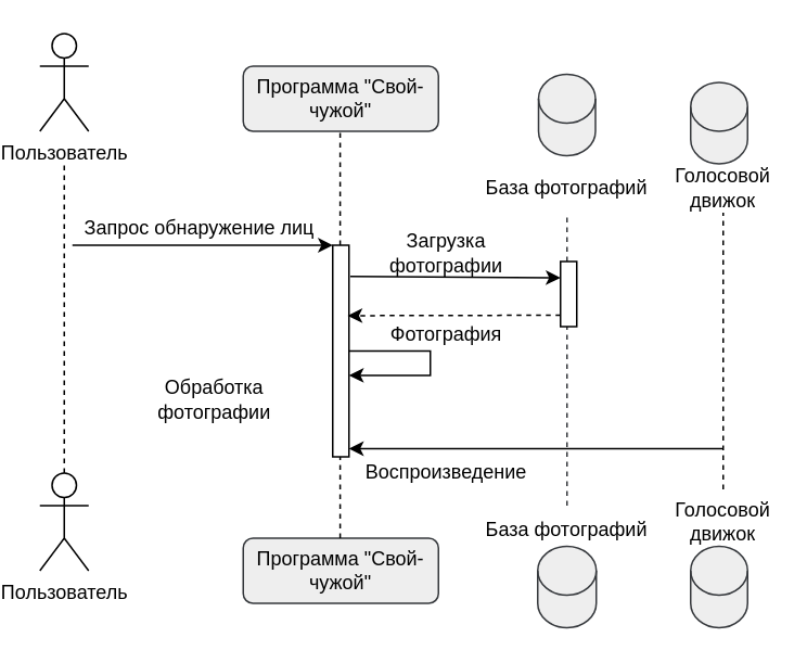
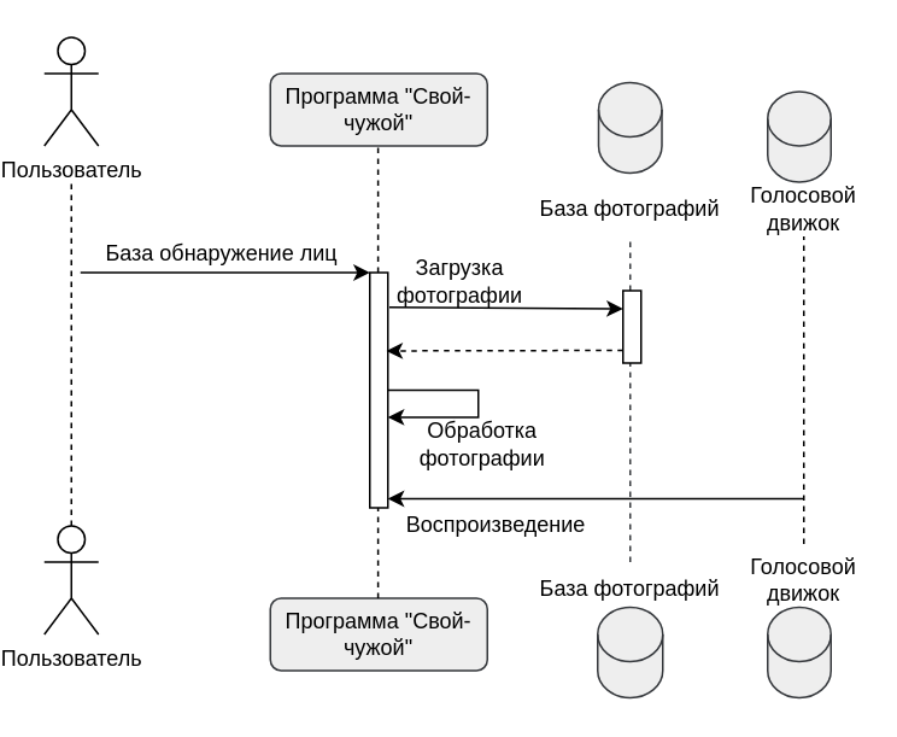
  <mxCell id="0" />
  <mxCell id="1" parent="0" />
  <mxCell id="2" value="" style="endArrow=none;dashed=1;html=1;rounded=0;entryX=0.5;entryY=1;entryDx=0;entryDy=0;exitX=0.5;exitY=0;exitDx=0;exitDy=0;fillColor=#eeeeee;strokeColor=#36393d;" parent="1" source="16" target="17" edge="1"><mxGeometry width="50" height="50" relative="1" as="geometry"><mxPoint x="345" y="305" as="sourcePoint" /><mxPoint x="345" y="135" as="targetPoint" /></mxGeometry></mxCell>
  <mxCell id="3" value="" style="rounded=1;whiteSpace=wrap;html=1;fillColor=#eeeeee;strokeColor=#36393d;" parent="1" vertex="1"><mxGeometry x="145" y="330" width="120" height="40" as="geometry" /></mxCell>
  <mxCell id="4" value="" style="rounded=1;whiteSpace=wrap;html=1;fillColor=#eeeeee;strokeColor=#36393d;" parent="1" vertex="1"><mxGeometry x="145" y="40" width="120" height="40" as="geometry" /></mxCell>
  <mxCell id="5" value="Пользователь" style="shape=umlActor;verticalLabelPosition=bottom;verticalAlign=top;html=1;outlineConnect=0;" parent="1" vertex="1"><mxGeometry x="20" y="20" width="30" height="60" as="geometry" /></mxCell>
  <mxCell id="6" value="Пользователь" style="shape=umlActor;verticalLabelPosition=bottom;verticalAlign=top;html=1;outlineConnect=0;" parent="1" vertex="1"><mxGeometry x="20" y="290" width="30" height="60" as="geometry" /></mxCell>
  <mxCell id="7" value="" style="endArrow=none;dashed=1;html=1;rounded=0;exitX=0.5;exitY=0;exitDx=0;exitDy=0;exitPerimeter=0;" parent="1" source="6" edge="1"><mxGeometry width="50" height="50" relative="1" as="geometry"><mxPoint x="150" y="270" as="sourcePoint" /><mxPoint x="35" y="100" as="targetPoint" /></mxGeometry></mxCell>
  <mxCell id="8" value="" style="endArrow=classic;html=1;rounded=0;entryX=0;entryY=0;entryDx=0;entryDy=0;" parent="1" target="12" edge="1"><mxGeometry width="50" height="50" relative="1" as="geometry"><mxPoint x="40" y="150" as="sourcePoint" /><mxPoint x="200" y="220" as="targetPoint" /></mxGeometry></mxCell>
- <mxCell id="9" value="Запрос обнаружение лиц&amp;nbsp;" style="text;html=1;strokeColor=none;fillColor=none;align=center;verticalAlign=middle;whiteSpace=wrap;rounded=0;" parent="1" vertex="1"><mxGeometry x="40" y="130" width="160" height="20" as="geometry" /></mxCell>
+ <mxCell id="9" value="База обнаружение лиц&amp;nbsp;" style="text;html=1;strokeColor=none;fillColor=none;align=center;verticalAlign=middle;whiteSpace=wrap;rounded=0;" parent="1" vertex="1"><mxGeometry x="40" y="130" width="160" height="20" as="geometry" /></mxCell>
  <mxCell id="10" value="" style="endArrow=none;dashed=1;html=1;rounded=0;" parent="1" edge="1"><mxGeometry width="50" height="50" relative="1" as="geometry"><mxPoint x="204.58" y="330" as="sourcePoint" /><mxPoint x="204.58" y="80" as="targetPoint" /></mxGeometry></mxCell>
  <mxCell id="11" style="edgeStyle=orthogonalEdgeStyle;rounded=0;orthogonalLoop=1;jettySize=auto;html=1;entryX=1;entryY=0.615;entryDx=0;entryDy=0;entryPerimeter=0;" parent="1" source="12" target="12" edge="1"><mxGeometry relative="1" as="geometry"><mxPoint x="220" y="230" as="targetPoint" /><Array as="points"><mxPoint x="260" y="215" /><mxPoint x="260" y="230" /></Array></mxGeometry></mxCell>
  <mxCell id="12" value="" style="rounded=0;whiteSpace=wrap;html=1;" parent="1" vertex="1"><mxGeometry x="200" y="150" width="10" height="130" as="geometry" /></mxCell>
  <mxCell id="13" value="Программа &quot;Свой-чужой&quot;" style="text;html=1;strokeColor=none;fillColor=none;align=center;verticalAlign=middle;whiteSpace=wrap;rounded=0;" parent="1" vertex="1"><mxGeometry x="140" y="335" width="130" height="30" as="geometry" /></mxCell>
  <mxCell id="14" value="Программа &quot;Свой-чужой&quot;" style="text;html=1;strokeColor=none;fillColor=none;align=center;verticalAlign=middle;whiteSpace=wrap;rounded=0;" parent="1" vertex="1"><mxGeometry x="140" y="45" width="130" height="30" as="geometry" /></mxCell>
  <mxCell id="15" value="" style="endArrow=classic;html=1;rounded=0;exitX=1.083;exitY=0.147;exitDx=0;exitDy=0;exitPerimeter=0;" parent="1" source="12" edge="1"><mxGeometry width="50" height="50" relative="1" as="geometry"><mxPoint x="320" y="260" as="sourcePoint" /><mxPoint x="340" y="170" as="targetPoint" /></mxGeometry></mxCell>
  <mxCell id="16" value="База фотографий" style="text;html=1;strokeColor=none;fillColor=none;align=center;verticalAlign=middle;whiteSpace=wrap;rounded=0;" parent="1" vertex="1"><mxGeometry x="284" y="310" width="120" height="30" as="geometry" /></mxCell>
  <mxCell id="17" value="База фотографий" style="text;html=1;strokeColor=none;fillColor=none;align=center;verticalAlign=middle;whiteSpace=wrap;rounded=0;" parent="1" vertex="1"><mxGeometry x="284" y="100" width="120" height="30" as="geometry" /></mxCell>
- <mxCell id="18" value="Загрузка фотографии" style="text;html=1;strokeColor=none;fillColor=none;align=center;verticalAlign=middle;whiteSpace=wrap;rounded=0;" parent="1" vertex="1"><mxGeometry x="240" y="140" width="60" height="30" as="geometry" /></mxCell>
+ <mxCell id="18" value="Загрузка фотографии" style="text;html=1;strokeColor=none;fillColor=none;align=center;verticalAlign=middle;whiteSpace=wrap;rounded=0;" parent="1" vertex="1"><mxGeometry x="220" y="140" width="60" height="30" as="geometry" /></mxCell>
  <mxCell id="19" value="" style="endArrow=classic;html=1;rounded=0;entryX=0.917;entryY=0.333;entryDx=0;entryDy=0;entryPerimeter=0;dashed=1;" parent="1" target="12" edge="1"><mxGeometry width="50" height="50" relative="1" as="geometry"><mxPoint x="340" y="193" as="sourcePoint" /><mxPoint x="210" y="190" as="targetPoint" /></mxGeometry></mxCell>
- <mxCell id="20" value="Фотография" style="text;html=1;strokeColor=none;fillColor=none;align=center;verticalAlign=middle;whiteSpace=wrap;rounded=0;" parent="1" vertex="1"><mxGeometry x="232" y="190" width="76" height="30" as="geometry" /></mxCell>
  <mxCell id="21" value="" style="rounded=0;whiteSpace=wrap;html=1;rotation=90;" parent="1" vertex="1"><mxGeometry x="325" y="175" width="40" height="10" as="geometry" /></mxCell>
- <mxCell id="22" value="Обработка фотографии" style="text;html=1;strokeColor=none;fillColor=none;align=center;verticalAlign=middle;whiteSpace=wrap;rounded=0;" parent="1" vertex="1"><mxGeometry x="75" y="230" width="105" height="30" as="geometry" /></mxCell>
+ <mxCell id="22" value="Обработка фотографии" style="text;html=1;strokeColor=none;fillColor=none;align=center;verticalAlign=middle;whiteSpace=wrap;rounded=0;" parent="1" vertex="1"><mxGeometry x="210" y="230" width="105" height="30" as="geometry" /></mxCell>
  <mxCell id="23" value="" style="shape=cylinder3;whiteSpace=wrap;html=1;boundedLbl=1;backgroundOutline=1;size=15;fillColor=#eeeeee;strokeColor=#36393d;" parent="1" vertex="1"><mxGeometry x="326.5" y="45" width="35" height="50" as="geometry" /></mxCell>
  <mxCell id="24" value="" style="shape=cylinder3;whiteSpace=wrap;html=1;boundedLbl=1;backgroundOutline=1;size=15;fillColor=#eeeeee;strokeColor=#36393d;" parent="1" vertex="1"><mxGeometry x="326" y="335" width="36" height="50" as="geometry" /></mxCell>
  <mxCell id="25" value="" style="endArrow=classic;html=1;rounded=0;" parent="1" edge="1"><mxGeometry width="50" height="50" relative="1" as="geometry"><mxPoint x="440" y="275" as="sourcePoint" /><mxPoint x="210" y="275" as="targetPoint" /></mxGeometry></mxCell>
  <mxCell id="26" value="" style="endArrow=none;dashed=1;html=1;rounded=0;" parent="1" edge="1"><mxGeometry width="50" height="50" relative="1" as="geometry"><mxPoint x="440" y="300" as="sourcePoint" /><mxPoint x="440" y="130" as="targetPoint" /></mxGeometry></mxCell>
  <mxCell id="27" value="" style="shape=cylinder3;whiteSpace=wrap;html=1;boundedLbl=1;backgroundOutline=1;size=15;fillColor=#eeeeee;strokeColor=#36393d;" parent="1" vertex="1"><mxGeometry x="420" y="50" width="35" height="50" as="geometry" /></mxCell>
  <mxCell id="28" value="" style="shape=cylinder3;whiteSpace=wrap;html=1;boundedLbl=1;backgroundOutline=1;size=15;fillColor=#eeeeee;strokeColor=#36393d;" parent="1" vertex="1"><mxGeometry x="420" y="335" width="35" height="50" as="geometry" /></mxCell>
  <mxCell id="29" value="Голосовой движок" style="text;html=1;strokeColor=none;fillColor=none;align=center;verticalAlign=middle;whiteSpace=wrap;rounded=0;" parent="1" vertex="1"><mxGeometry x="410" y="305" width="60" height="30" as="geometry" /></mxCell>
  <mxCell id="30" value="Голосовой движок" style="text;html=1;strokeColor=none;fillColor=none;align=center;verticalAlign=middle;whiteSpace=wrap;rounded=0;" parent="1" vertex="1"><mxGeometry x="410" y="100" width="60" height="30" as="geometry" /></mxCell>
  <mxCell id="31" value="Воспроизведение" style="text;html=1;strokeColor=none;fillColor=none;align=center;verticalAlign=middle;whiteSpace=wrap;rounded=0;" parent="1" vertex="1"><mxGeometry x="215" y="275" width="110" height="30" as="geometry" /></mxCell>
